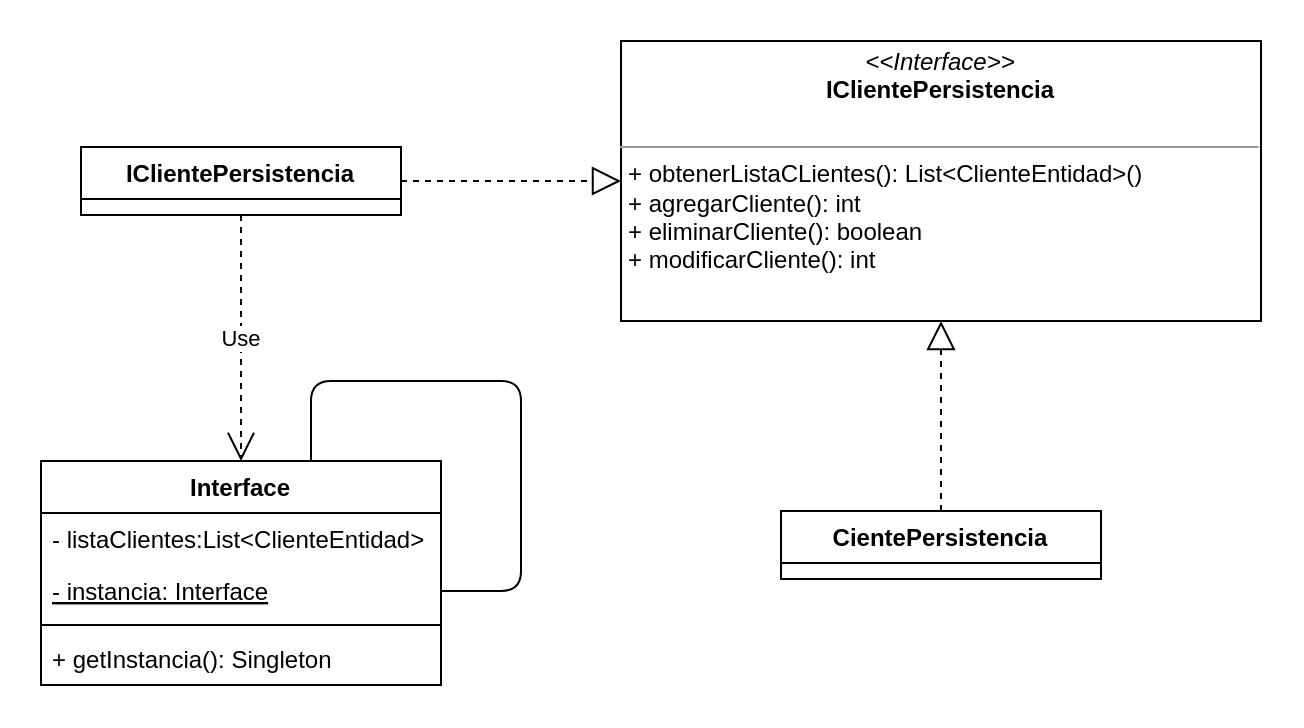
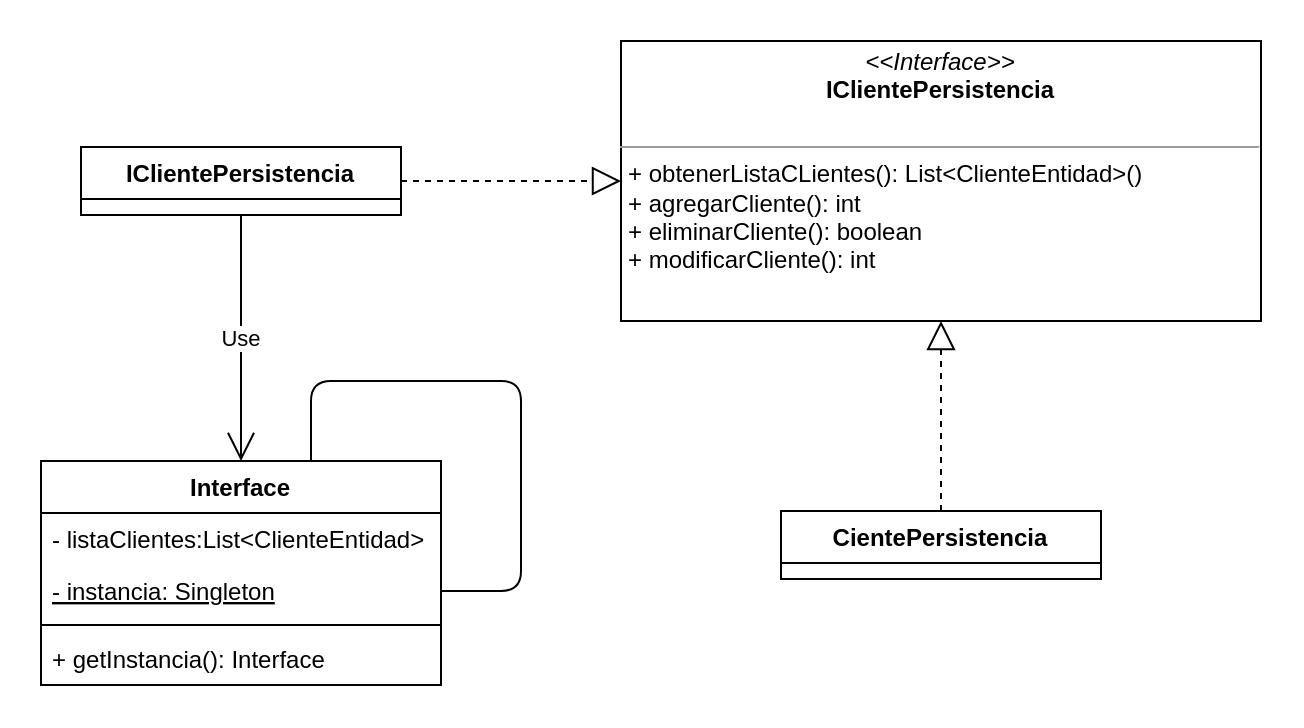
  <mxCell id="0" />
  <mxCell id="1" parent="0" />
  <mxCell id="2" value="IClientePersistencia" style="swimlane;fontStyle=1;align=center;verticalAlign=top;childLayout=stackLayout;horizontal=1;startSize=26;horizontalStack=0;resizeParent=1;resizeParentMax=0;resizeLast=0;collapsible=1;marginBottom=0;" parent="1" vertex="1"><mxGeometry x="40" y="73" width="160" height="34" as="geometry" /></mxCell>
  <mxCell id="3" value="&lt;p style=&quot;margin: 0px ; margin-top: 4px ; text-align: center&quot;&gt;&lt;i&gt;&amp;lt;&amp;lt;Interface&amp;gt;&amp;gt;&lt;/i&gt;&lt;br&gt;&lt;b&gt;IClientePersistencia&lt;/b&gt;&lt;/p&gt;&lt;p style=&quot;margin: 0px ; margin-left: 4px&quot;&gt;&lt;br&gt;&lt;/p&gt;&lt;hr size=&quot;1&quot;&gt;&lt;p style=&quot;margin: 0px ; margin-left: 4px&quot;&gt;+ obtenerListaCLientes(): List&amp;lt;ClienteEntidad&amp;gt;()&lt;br&gt;+ agregarCliente(): int&lt;/p&gt;&lt;p style=&quot;margin: 0px ; margin-left: 4px&quot;&gt;+ eliminarCliente(): boolean&lt;br&gt;&lt;/p&gt;&lt;p style=&quot;margin: 0px ; margin-left: 4px&quot;&gt;+ modificarCliente(): int&lt;br&gt;&lt;/p&gt;&lt;p style=&quot;margin: 0px ; margin-left: 4px&quot;&gt;&lt;br&gt;&lt;/p&gt;" style="verticalAlign=top;align=left;overflow=fill;fontSize=12;fontFamily=Helvetica;html=1;" vertex="1" parent="1"><mxGeometry x="310" y="20" width="320" height="140" as="geometry" /></mxCell>
  <mxCell id="4" value="" style="endArrow=block;dashed=1;endFill=0;endSize=12;html=1;" edge="1" parent="1" source="2" target="3"><mxGeometry width="160" relative="1" as="geometry"><mxPoint x="220" y="140" as="sourcePoint" /><mxPoint x="380" y="140" as="targetPoint" /></mxGeometry></mxCell>
  <mxCell id="5" value="Interface" style="swimlane;fontStyle=1;align=center;verticalAlign=top;childLayout=stackLayout;horizontal=1;startSize=26;horizontalStack=0;resizeParent=1;resizeParentMax=0;resizeLast=0;collapsible=1;marginBottom=0;" vertex="1" parent="1"><mxGeometry x="20" y="230" width="200" height="112" as="geometry" /></mxCell>
  <mxCell id="6" value="- listaClientes:List&lt;ClienteEntidad&gt;" style="text;strokeColor=none;fillColor=none;align=left;verticalAlign=top;spacingLeft=4;spacingRight=4;overflow=hidden;rotatable=0;points=[[0,0.5],[1,0.5]];portConstraint=eastwest;" vertex="1" parent="5"><mxGeometry y="26" width="200" height="26" as="geometry" /></mxCell>
- <mxCell id="7" value="- instancia: Interface" style="text;strokeColor=none;fillColor=none;align=left;verticalAlign=top;spacingLeft=4;spacingRight=4;overflow=hidden;rotatable=0;points=[[0,0.5],[1,0.5]];portConstraint=eastwest;fontStyle=4" vertex="1" parent="5"><mxGeometry y="52" width="200" height="26" as="geometry" /></mxCell>
+ <mxCell id="7" value="- instancia: Singleton" style="text;strokeColor=none;fillColor=none;align=left;verticalAlign=top;spacingLeft=4;spacingRight=4;overflow=hidden;rotatable=0;points=[[0,0.5],[1,0.5]];portConstraint=eastwest;fontStyle=4" vertex="1" parent="5"><mxGeometry y="52" width="200" height="26" as="geometry" /></mxCell>
  <mxCell id="8" value="" style="line;strokeWidth=1;fillColor=none;align=left;verticalAlign=middle;spacingTop=-1;spacingLeft=3;spacingRight=3;rotatable=0;labelPosition=right;points=[];portConstraint=eastwest;" vertex="1" parent="5"><mxGeometry y="78" width="200" height="8" as="geometry" /></mxCell>
- <mxCell id="9" value="+ getInstancia(): Singleton" style="text;strokeColor=none;fillColor=none;align=left;verticalAlign=top;spacingLeft=4;spacingRight=4;overflow=hidden;rotatable=0;points=[[0,0.5],[1,0.5]];portConstraint=eastwest;" vertex="1" parent="5"><mxGeometry y="86" width="200" height="26" as="geometry" /></mxCell>
+ <mxCell id="9" value="+ getInstancia(): Interface" style="text;strokeColor=none;fillColor=none;align=left;verticalAlign=top;spacingLeft=4;spacingRight=4;overflow=hidden;rotatable=0;points=[[0,0.5],[1,0.5]];portConstraint=eastwest;" vertex="1" parent="5"><mxGeometry y="86" width="200" height="26" as="geometry" /></mxCell>
  <mxCell id="10" value="" style="endArrow=none;html=1;edgeStyle=orthogonalEdgeStyle;" edge="1" parent="5" source="7"><mxGeometry relative="1" as="geometry"><mxPoint x="170" y="-50" as="sourcePoint" /><mxPoint x="135" as="targetPoint" /><Array as="points"><mxPoint x="240" y="65" /><mxPoint x="240" y="-40" /><mxPoint x="135" y="-40" /></Array></mxGeometry></mxCell>
- <mxCell id="11" value="Use" style="endArrow=open;endSize=12;dashed=1;html=1;" edge="1" parent="1" source="2" target="5"><mxGeometry width="160" relative="1" as="geometry"><mxPoint x="200" y="200" as="sourcePoint" /><mxPoint x="360" y="200" as="targetPoint" /></mxGeometry></mxCell>
+ <mxCell id="11" value="Use" style="endArrow=open;endSize=12;dashed=0;html=1;" edge="1" parent="1" source="2" target="5"><mxGeometry width="160" relative="1" as="geometry"><mxPoint x="200" y="200" as="sourcePoint" /><mxPoint x="360" y="200" as="targetPoint" /></mxGeometry></mxCell>
  <mxCell id="12" value="CientePersistencia" style="swimlane;fontStyle=1;align=center;verticalAlign=top;childLayout=stackLayout;horizontal=1;startSize=26;horizontalStack=0;resizeParent=1;resizeParentMax=0;resizeLast=0;collapsible=1;marginBottom=0;" vertex="1" parent="1"><mxGeometry x="390" y="255" width="160" height="34" as="geometry" /></mxCell>
  <mxCell id="13" value="" style="endArrow=block;dashed=1;endFill=0;endSize=12;html=1;" edge="1" parent="1" source="12" target="3"><mxGeometry width="160" relative="1" as="geometry"><mxPoint x="210" y="100" as="sourcePoint" /><mxPoint x="320" y="100" as="targetPoint" /></mxGeometry></mxCell>
